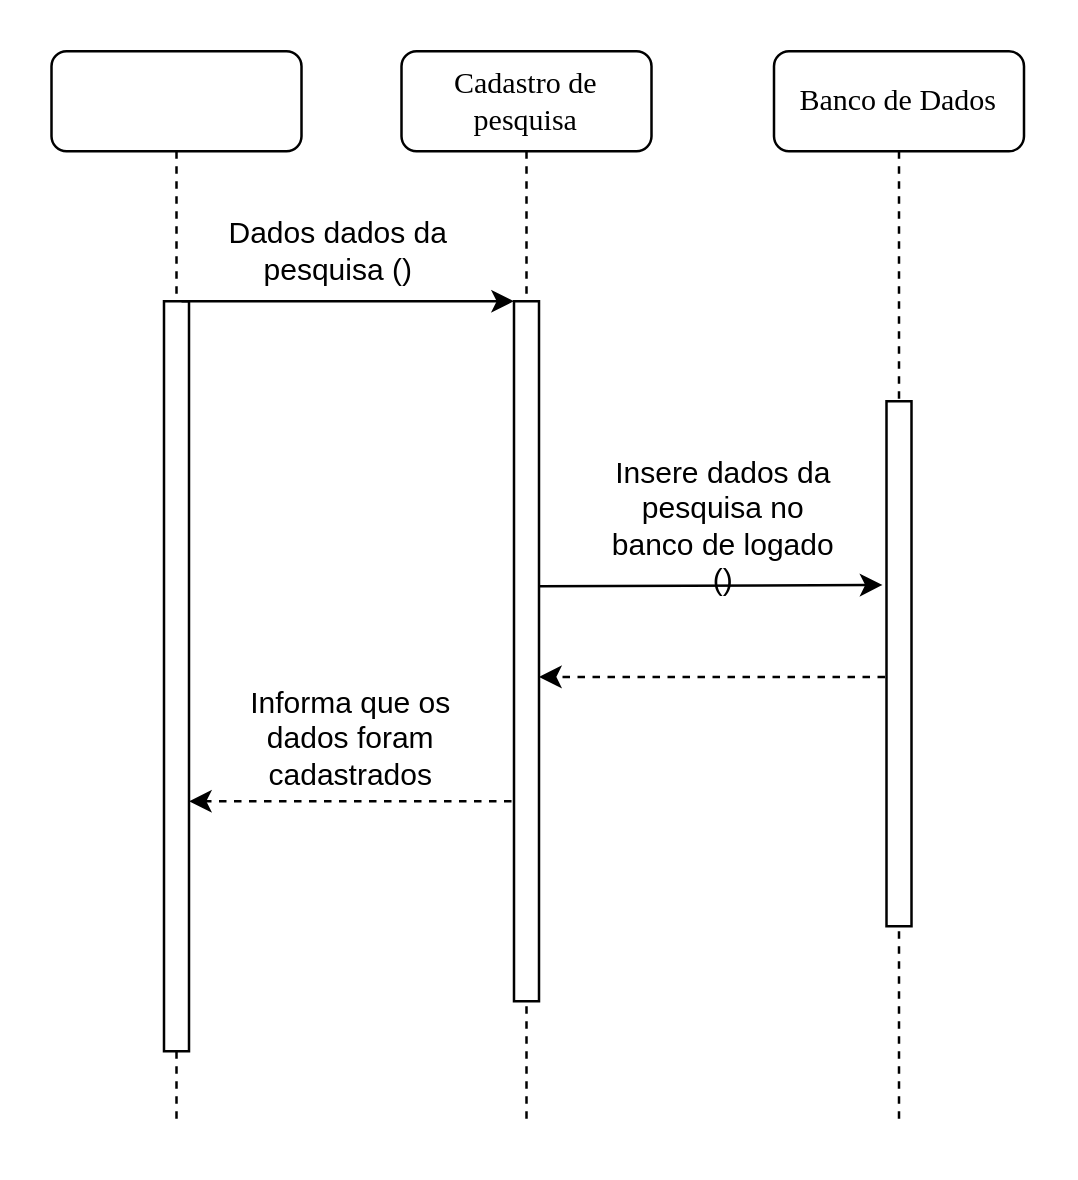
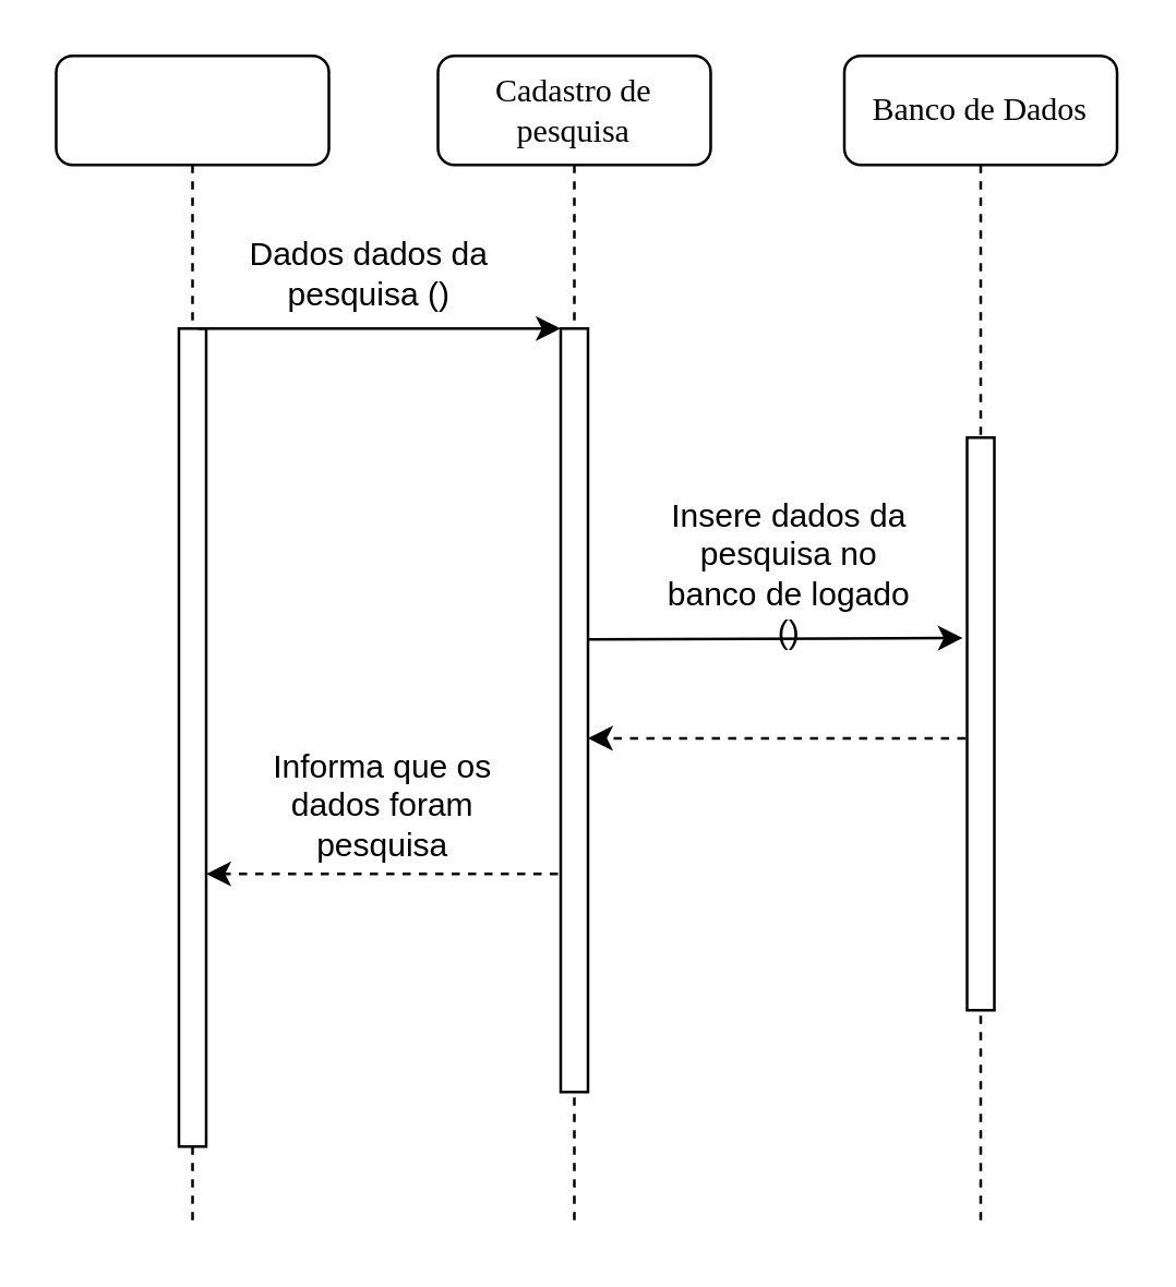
  <mxCell id="0" />
  <mxCell id="1" parent="0" />
  <mxCell id="2" value="Cadastro de pesquisa" style="shape=umlLifeline;perimeter=lifelinePerimeter;whiteSpace=wrap;html=1;container=1;collapsible=0;recursiveResize=0;outlineConnect=0;rounded=1;shadow=0;comic=0;labelBackgroundColor=none;strokeColor=#000000;strokeWidth=1;fillColor=#FFFFFF;fontFamily=Verdana;fontSize=12;fontColor=#000000;align=center;" parent="1" vertex="1"><mxGeometry x="160" y="20" width="100" height="430" as="geometry" /></mxCell>
  <mxCell id="3" value="" style="html=1;points=[];perimeter=orthogonalPerimeter;rounded=0;shadow=0;comic=0;labelBackgroundColor=none;strokeColor=#000000;strokeWidth=1;fillColor=#FFFFFF;fontFamily=Verdana;fontSize=12;fontColor=#000000;align=center;" parent="2" vertex="1"><mxGeometry x="45" y="100" width="10" height="280" as="geometry" /></mxCell>
  <mxCell id="4" value="Banco de Dados" style="shape=umlLifeline;perimeter=lifelinePerimeter;whiteSpace=wrap;html=1;container=1;collapsible=0;recursiveResize=0;outlineConnect=0;rounded=1;shadow=0;comic=0;labelBackgroundColor=none;strokeColor=#000000;strokeWidth=1;fillColor=#FFFFFF;fontFamily=Verdana;fontSize=12;fontColor=#000000;align=center;" parent="1" vertex="1"><mxGeometry x="309" y="20" width="100" height="430" as="geometry" /></mxCell>
  <mxCell id="5" value="" style="shape=umlLifeline;perimeter=lifelinePerimeter;whiteSpace=wrap;html=1;container=1;collapsible=0;recursiveResize=0;outlineConnect=0;rounded=1;shadow=0;comic=0;labelBackgroundColor=none;strokeColor=#000000;strokeWidth=1;fillColor=#ffffff;fontFamily=Verdana;fontSize=12;fontColor=#000000;align=center;gradientColor=none;" parent="1" vertex="1"><mxGeometry x="20" y="20" width="100" height="430" as="geometry" /></mxCell>
  <mxCell id="6" value="" style="html=1;points=[];perimeter=orthogonalPerimeter;rounded=0;shadow=0;comic=0;labelBackgroundColor=none;strokeColor=#000000;strokeWidth=1;fillColor=#FFFFFF;fontFamily=Verdana;fontSize=12;fontColor=#000000;align=center;" parent="5" vertex="1"><mxGeometry x="45" y="100" width="10" height="300" as="geometry" /></mxCell>
  <mxCell id="7" value="" style="html=1;points=[];perimeter=orthogonalPerimeter;rounded=0;shadow=0;comic=0;labelBackgroundColor=none;strokeColor=#000000;strokeWidth=1;fillColor=#FFFFFF;fontFamily=Verdana;fontSize=12;fontColor=#000000;align=center;" parent="1" vertex="1"><mxGeometry x="354" y="160" width="10" height="210" as="geometry" /></mxCell>
  <mxCell id="8" value="" style="endArrow=classic;html=1;exitX=0.7;exitY=0;exitDx=0;exitDy=0;exitPerimeter=0;entryX=0;entryY=0;entryDx=0;entryDy=0;entryPerimeter=0;" parent="1" source="6" target="3" edge="1"><mxGeometry width="50" height="50" relative="1" as="geometry"><mxPoint x="20" y="670" as="sourcePoint" /><mxPoint x="70" y="620" as="targetPoint" /><Array as="points" /></mxGeometry></mxCell>
  <mxCell id="9" value="Dados dados da pesquisa ()" style="text;html=1;strokeColor=none;fillColor=none;align=center;verticalAlign=middle;whiteSpace=wrap;rounded=0;" parent="1" vertex="1"><mxGeometry x="75" y="90" width="120" height="20" as="geometry" /></mxCell>
  <mxCell id="10" value="Insere dados da pesquisa no banco de logado ()" style="text;html=1;strokeColor=none;fillColor=none;align=center;verticalAlign=middle;whiteSpace=wrap;rounded=0;" parent="1" vertex="1"><mxGeometry x="239" y="190" width="100" height="40" as="geometry" /></mxCell>
  <mxCell id="11" value="" style="endArrow=classic;html=1;dashed=1;" parent="1" target="6" edge="1"><mxGeometry width="50" height="50" relative="1" as="geometry"><mxPoint x="204" y="320" as="sourcePoint" /><mxPoint x="90" y="390" as="targetPoint" /><Array as="points"><mxPoint x="180" y="320" /></Array></mxGeometry></mxCell>
  <mxCell id="12" value="" style="endArrow=classic;html=1;dashed=1;exitX=-0.06;exitY=0.525;exitDx=0;exitDy=0;exitPerimeter=0;" parent="1" source="7" target="3" edge="1"><mxGeometry width="50" height="50" relative="1" as="geometry"><mxPoint x="384" y="371" as="sourcePoint" /><mxPoint x="260" y="271" as="targetPoint" /></mxGeometry></mxCell>
  <mxCell id="13" value="" style="endArrow=classic;html=1;entryX=-0.16;entryY=0.35;entryDx=0;entryDy=0;entryPerimeter=0;" parent="1" edge="1" target="7"><mxGeometry width="50" height="50" relative="1" as="geometry"><mxPoint x="215" y="234" as="sourcePoint" /><mxPoint x="344" y="234" as="targetPoint" /></mxGeometry></mxCell>
- <mxCell id="14" value="Informa que os dados foram cadastrados" style="text;html=1;strokeColor=none;fillColor=none;align=center;verticalAlign=middle;whiteSpace=wrap;rounded=0;" parent="1" vertex="1"><mxGeometry x="95" y="280" width="90" height="30" as="geometry" /></mxCell>
+ <mxCell id="14" value="Informa que os dados foram pesquisa" style="text;html=1;strokeColor=none;fillColor=none;align=center;verticalAlign=middle;whiteSpace=wrap;rounded=0;" parent="1" vertex="1"><mxGeometry x="95" y="280" width="90" height="30" as="geometry" /></mxCell>
